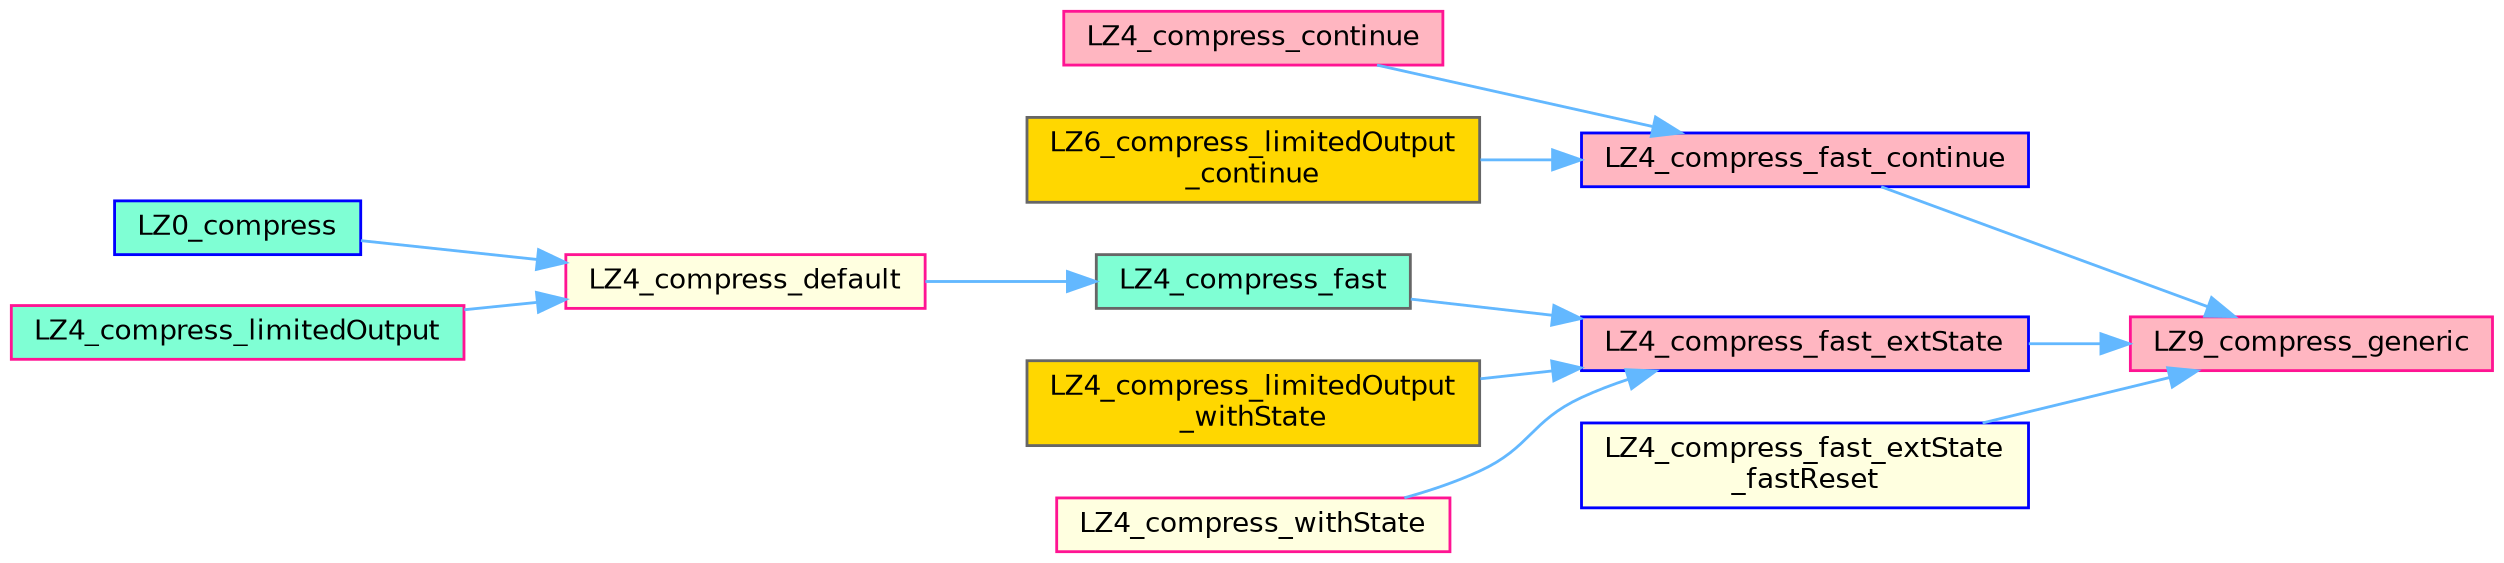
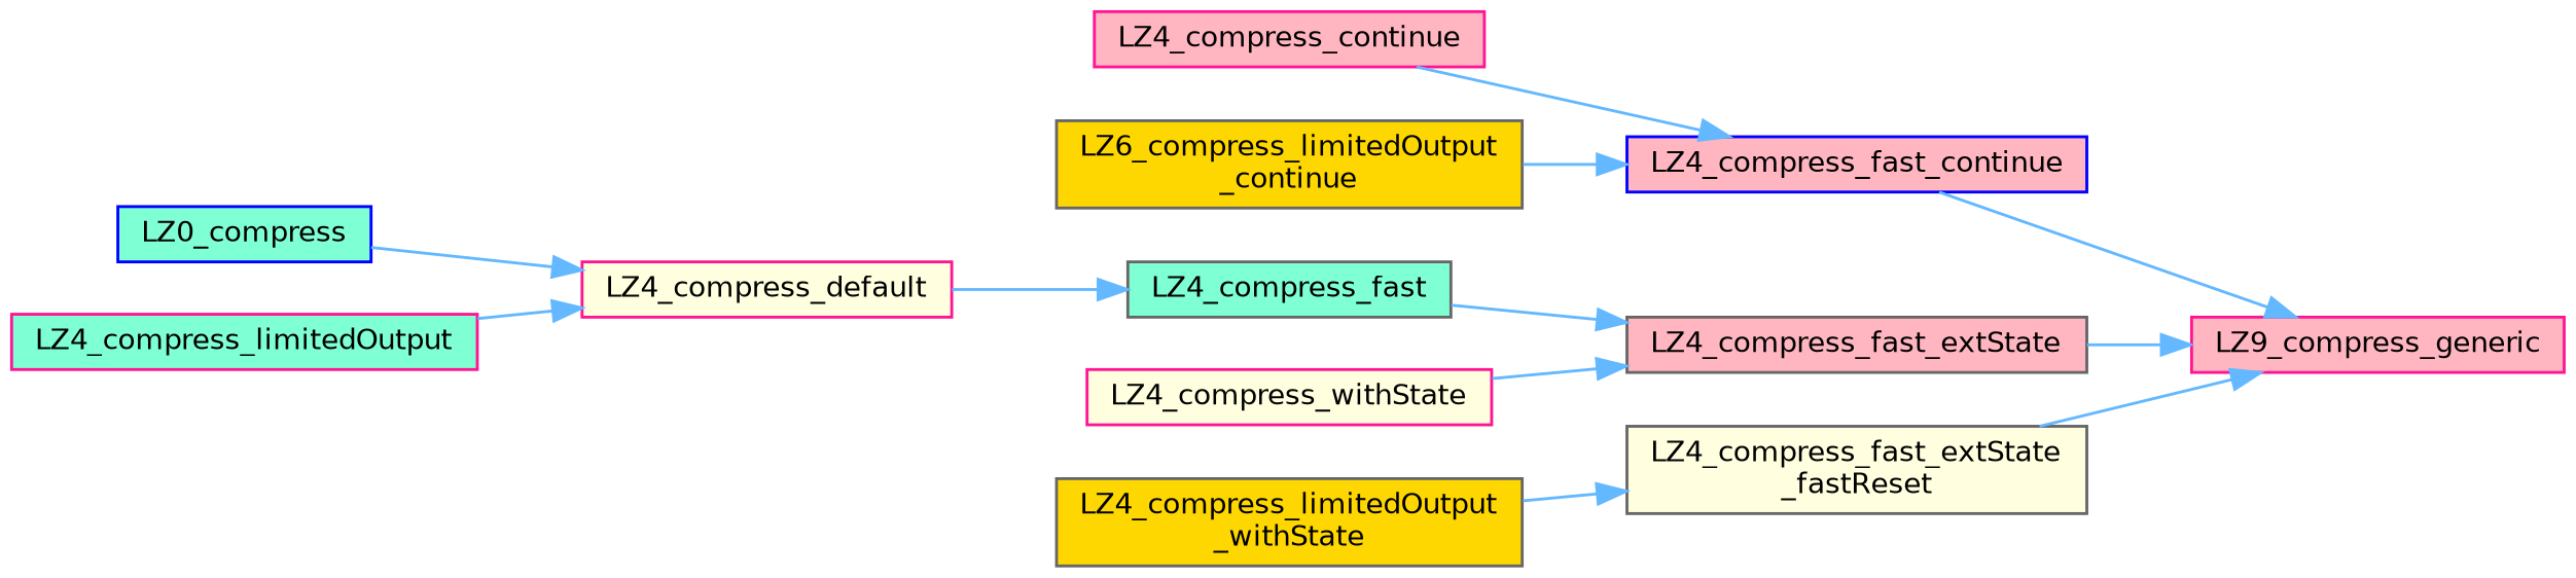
  digraph {
    rankdir=RL
    node [color=deeppink fillcolor=lightpink fontname=Helvetica fontsize=10 shape=box style=filled]
    edge [color=steelblue1 dir=back fontname=Helvetica fontsize=10 labelfontname=Helvetica labelfontsize=10 style=solid]
    n1 [fontcolor=black height=0.2 label=LZ9_compress_generic width=0.4]
    n2 [color=blue height=0.2 label=LZ4_compress_fast_continue width=0.4]
-   n3 [color=blue height=0.2 label=LZ4_compress_fast_extState width=0.4]
-   n4 [color=blue fillcolor=lightyellow height=0.2 label="LZ4_compress_fast_extState\l_fastReset" width=0.4]
+   n3 [color=gray40 height=0.2 label=LZ4_compress_fast_extState width=0.4]
+   n4 [color=gray40 fillcolor=lightyellow height=0.2 label="LZ4_compress_fast_extState\l_fastReset" width=0.4]
    n5 [height=0.2 label=LZ4_compress_continue width=0.4]
    n6 [color=gray40 fillcolor=gold height=0.2 label="LZ6_compress_limitedOutput\l_continue" width=0.4]
    n7 [color=gray40 fillcolor=aquamarine height=0.2 label=LZ4_compress_fast width=0.4]
    n8 [color=gray40 fillcolor=gold height=0.2 label="LZ4_compress_limitedOutput\l_withState" width=0.4]
    n9 [fillcolor=lightyellow height=0.2 label=LZ4_compress_withState width=0.4]
    n10 [fillcolor=lightyellow height=0.2 label=LZ4_compress_default width=0.4]
    n11 [color=blue fillcolor=aquamarine height=0.2 label=LZ0_compress width=0.4]
    n12 [fillcolor=aquamarine height=0.2 label=LZ4_compress_limitedOutput width=0.4]
    n1 -> n2
    n1 -> n3
    n1 -> n4
    n2 -> n5
    n2 -> n6
    n3 -> n7
-   n3 -> n8
+   n4 -> n8
    n3 -> n9
    n7 -> n10
    n10 -> n11
    n10 -> n12
  }
